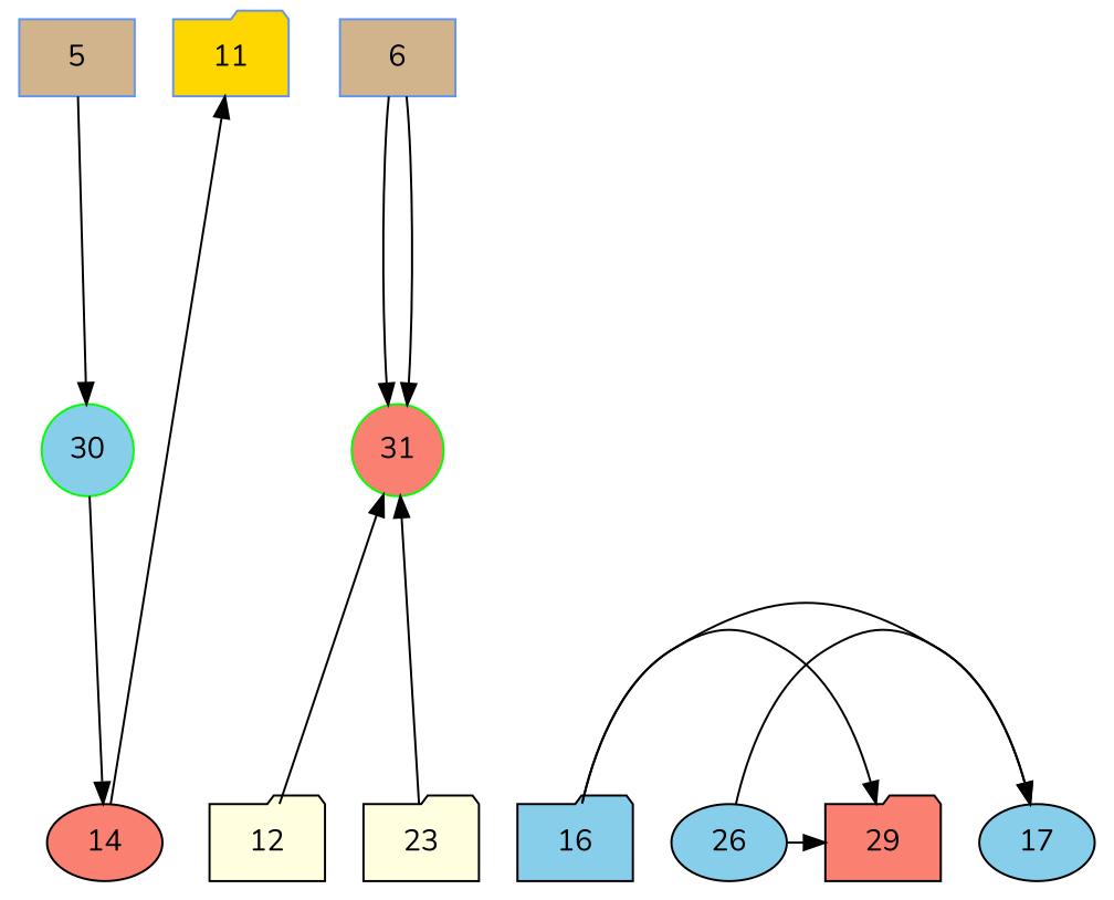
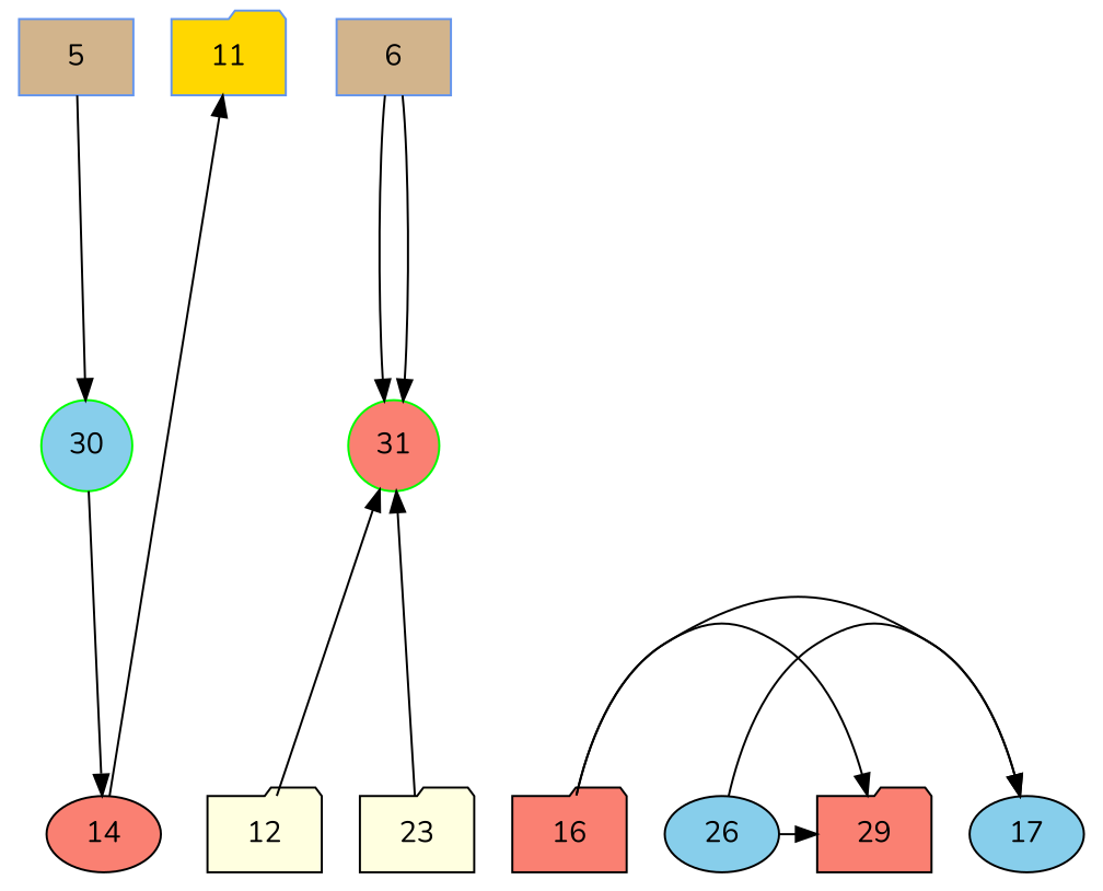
  digraph {
    fontname=Nunito
    ranksep=2.0
    node [color=black fillcolor=skyblue fontname=Nunito shape=folder style=filled]
    edge [fontname=Nunito]
    5 [color=cornflowerblue fillcolor=tan shape=box]
    6 [color=cornflowerblue fillcolor=tan shape=box]
    11 [color=cornflowerblue fillcolor=gold]
    12 [fillcolor=lightyellow]
    14 [fillcolor=salmon shape=ellipse]
-   16
+   16 [fillcolor=salmon]
    17 [shape=ellipse]
    23 [fillcolor=lightyellow]
    26 [shape=ellipse]
    29 [fillcolor=salmon]
    30 [color=green shape=circle]
    31 [color=green fillcolor=salmon shape=circle]
    subgraph sub_1 {
      rank=same
      5
      6
      11
    }
    subgraph sub_2 {
      rank=same
      12
      14
      16
      17
      23
      26
      29
    }
    subgraph sub_3 {
      rank=same
      30
      31
    }
    5 -> 30
    6 -> 31
    6 -> 31
    12 -> 31
    14 -> 11
    16 -> 17
    16 -> 29
    23 -> 31
    26 -> 17
    26 -> 29
    30 -> 14
  }
